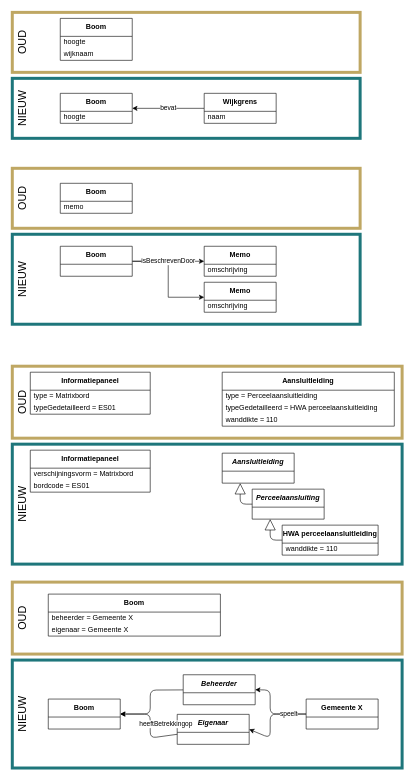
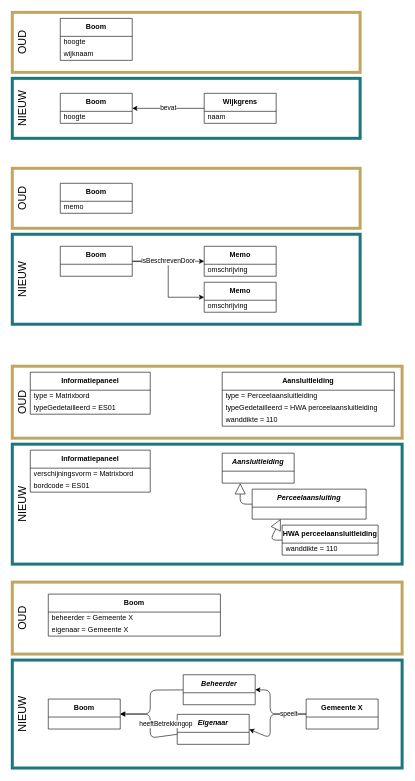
  <mxCell id="0" />
  <mxCell id="1" parent="0" />
  <mxCell id="2" value="&lt;font&gt;NIEUW&lt;/font&gt;" style="rounded=0;whiteSpace=wrap;html=1;fillColor=none;strokeColor=#1E767B;fontColor=#000000;fontSize=18;horizontal=0;align=center;verticalAlign=top;strokeWidth=5;" vertex="1" parent="1"><mxGeometry x="20" y="740" width="650" height="200" as="geometry" /></mxCell>
  <mxCell id="3" value="&lt;font&gt;OUD&lt;/font&gt;" style="rounded=0;whiteSpace=wrap;html=1;fillColor=none;strokeColor=#BFA763;fontColor=#000000;strokeWidth=5;align=center;verticalAlign=top;horizontal=0;fontSize=18;" vertex="1" parent="1"><mxGeometry x="20" y="610" width="650" height="120" as="geometry" /></mxCell>
  <mxCell id="4" value="&lt;font&gt;NIEUW&lt;/font&gt;" style="rounded=0;whiteSpace=wrap;html=1;fillColor=none;strokeColor=#1E767B;fontColor=#000000;fontSize=18;horizontal=0;align=center;verticalAlign=top;strokeWidth=5;" vertex="1" parent="1"><mxGeometry x="20" y="390" width="580" height="150" as="geometry" /></mxCell>
  <mxCell id="5" value="&lt;font&gt;OUD&lt;/font&gt;" style="rounded=0;whiteSpace=wrap;html=1;fillColor=none;strokeColor=#BFA763;fontColor=#000000;strokeWidth=5;align=center;verticalAlign=top;horizontal=0;fontSize=18;" vertex="1" parent="1"><mxGeometry x="20" y="280" width="580" height="100" as="geometry" /></mxCell>
  <mxCell id="6" value="&lt;font&gt;NIEUW&lt;/font&gt;" style="rounded=0;whiteSpace=wrap;html=1;fillColor=none;strokeColor=#1E767B;fontColor=#000000;fontSize=18;horizontal=0;align=center;verticalAlign=top;strokeWidth=5;" vertex="1" parent="1"><mxGeometry x="20" y="130" width="580" height="100" as="geometry" /></mxCell>
  <mxCell id="7" value="&lt;font&gt;OUD&lt;/font&gt;" style="rounded=0;whiteSpace=wrap;html=1;fillColor=none;strokeColor=#BFA763;fontColor=#000000;strokeWidth=5;align=center;verticalAlign=top;horizontal=0;fontSize=18;" vertex="1" parent="1"><mxGeometry x="20" y="20" width="580" height="100" as="geometry" /></mxCell>
  <mxCell id="8" value="&lt;b&gt;Boom&lt;/b&gt;" style="swimlane;fontStyle=0;align=center;verticalAlign=top;childLayout=stackLayout;horizontal=1;startSize=30;horizontalStack=0;resizeParent=1;resizeParentMax=0;resizeLast=0;collapsible=0;marginBottom=0;html=1;whiteSpace=wrap;" parent="1" vertex="1"><mxGeometry x="100" y="30" width="120" height="70" as="geometry" /></mxCell>
  <mxCell id="9" value="hoogte" style="text;html=1;strokeColor=none;fillColor=none;align=left;verticalAlign=middle;spacingLeft=4;spacingRight=4;overflow=hidden;rotatable=0;points=[[0,0.5],[1,0.5]];portConstraint=eastwest;whiteSpace=wrap;" parent="8" vertex="1"><mxGeometry y="30" width="120" height="20" as="geometry" /></mxCell>
  <mxCell id="10" value="wijknaam" style="text;html=1;strokeColor=none;fillColor=none;align=left;verticalAlign=middle;spacingLeft=4;spacingRight=4;overflow=hidden;rotatable=0;points=[[0,0.5],[1,0.5]];portConstraint=eastwest;whiteSpace=wrap;" parent="8" vertex="1"><mxGeometry y="50" width="120" height="20" as="geometry" /></mxCell>
  <mxCell id="11" value="&lt;b&gt;Boom&lt;/b&gt;" style="swimlane;fontStyle=0;align=center;verticalAlign=top;childLayout=stackLayout;horizontal=1;startSize=30;horizontalStack=0;resizeParent=1;resizeParentMax=0;resizeLast=0;collapsible=0;marginBottom=0;html=1;whiteSpace=wrap;" parent="1" vertex="1"><mxGeometry x="100" y="155" width="120" height="50" as="geometry" /></mxCell>
  <mxCell id="12" value="hoogte" style="text;html=1;strokeColor=none;fillColor=none;align=left;verticalAlign=middle;spacingLeft=4;spacingRight=4;overflow=hidden;rotatable=0;points=[[0,0.5],[1,0.5]];portConstraint=eastwest;whiteSpace=wrap;" parent="11" vertex="1"><mxGeometry y="30" width="120" height="20" as="geometry" /></mxCell>
  <mxCell id="13" value="bevat" style="edgeStyle=orthogonalEdgeStyle;rounded=0;orthogonalLoop=1;jettySize=auto;html=1;entryX=1;entryY=0.5;entryDx=0;entryDy=0;" parent="1" source="14" target="11" edge="1"><mxGeometry relative="1" as="geometry" /></mxCell>
  <mxCell id="14" value="&lt;b&gt;Wijkgrens&lt;/b&gt;" style="swimlane;fontStyle=0;align=center;verticalAlign=top;childLayout=stackLayout;horizontal=1;startSize=30;horizontalStack=0;resizeParent=1;resizeParentMax=0;resizeLast=0;collapsible=0;marginBottom=0;html=1;whiteSpace=wrap;" parent="1" vertex="1"><mxGeometry x="340" y="155" width="120" height="50" as="geometry" /></mxCell>
  <mxCell id="15" value="naam" style="text;html=1;strokeColor=none;fillColor=none;align=left;verticalAlign=middle;spacingLeft=4;spacingRight=4;overflow=hidden;rotatable=0;points=[[0,0.5],[1,0.5]];portConstraint=eastwest;whiteSpace=wrap;" parent="14" vertex="1"><mxGeometry y="30" width="120" height="20" as="geometry" /></mxCell>
  <mxCell id="16" value="&lt;b&gt;Boom&lt;/b&gt;" style="swimlane;fontStyle=0;align=center;verticalAlign=top;childLayout=stackLayout;horizontal=1;startSize=30;horizontalStack=0;resizeParent=1;resizeParentMax=0;resizeLast=0;collapsible=0;marginBottom=0;html=1;whiteSpace=wrap;" parent="1" vertex="1"><mxGeometry x="100" y="305" width="120" height="50" as="geometry" /></mxCell>
  <mxCell id="17" value="memo" style="text;html=1;strokeColor=none;fillColor=none;align=left;verticalAlign=middle;spacingLeft=4;spacingRight=4;overflow=hidden;rotatable=0;points=[[0,0.5],[1,0.5]];portConstraint=eastwest;whiteSpace=wrap;" parent="16" vertex="1"><mxGeometry y="30" width="120" height="20" as="geometry" /></mxCell>
  <mxCell id="18" style="edgeStyle=orthogonalEdgeStyle;rounded=0;orthogonalLoop=1;jettySize=auto;html=1;entryX=0;entryY=0.5;entryDx=0;entryDy=0;" parent="1" source="20" target="23" edge="1"><mxGeometry relative="1" as="geometry" /></mxCell>
  <mxCell id="19" value="isBeschrevenDoor" style="edgeStyle=orthogonalEdgeStyle;rounded=0;orthogonalLoop=1;jettySize=auto;html=1;entryX=0;entryY=0.5;entryDx=0;entryDy=0;" parent="1" source="20" target="21" edge="1"><mxGeometry relative="1" as="geometry" /></mxCell>
  <mxCell id="20" value="&lt;b&gt;Boom&lt;/b&gt;" style="swimlane;fontStyle=0;align=center;verticalAlign=top;childLayout=stackLayout;horizontal=1;startSize=30;horizontalStack=0;resizeParent=1;resizeParentMax=0;resizeLast=0;collapsible=0;marginBottom=0;html=1;whiteSpace=wrap;" parent="1" vertex="1"><mxGeometry x="100" y="410" width="120" height="50" as="geometry" /></mxCell>
  <mxCell id="21" value="&lt;b&gt;Memo&lt;/b&gt;" style="swimlane;fontStyle=0;align=center;verticalAlign=top;childLayout=stackLayout;horizontal=1;startSize=30;horizontalStack=0;resizeParent=1;resizeParentMax=0;resizeLast=0;collapsible=0;marginBottom=0;html=1;whiteSpace=wrap;" parent="1" vertex="1"><mxGeometry x="340" y="410" width="120" height="50" as="geometry" /></mxCell>
  <mxCell id="22" value="omschrijving" style="text;html=1;strokeColor=none;fillColor=none;align=left;verticalAlign=middle;spacingLeft=4;spacingRight=4;overflow=hidden;rotatable=0;points=[[0,0.5],[1,0.5]];portConstraint=eastwest;whiteSpace=wrap;" parent="21" vertex="1"><mxGeometry y="30" width="120" height="20" as="geometry" /></mxCell>
  <mxCell id="23" value="&lt;b&gt;Memo&lt;/b&gt;" style="swimlane;fontStyle=0;align=center;verticalAlign=top;childLayout=stackLayout;horizontal=1;startSize=30;horizontalStack=0;resizeParent=1;resizeParentMax=0;resizeLast=0;collapsible=0;marginBottom=0;html=1;whiteSpace=wrap;" parent="1" vertex="1"><mxGeometry x="340" y="470" width="120" height="50" as="geometry" /></mxCell>
  <mxCell id="24" value="omschrijving" style="text;html=1;strokeColor=none;fillColor=none;align=left;verticalAlign=middle;spacingLeft=4;spacingRight=4;overflow=hidden;rotatable=0;points=[[0,0.5],[1,0.5]];portConstraint=eastwest;whiteSpace=wrap;" parent="23" vertex="1"><mxGeometry y="30" width="120" height="20" as="geometry" /></mxCell>
  <mxCell id="25" value="&lt;b&gt;Informatiepaneel&lt;/b&gt;" style="swimlane;fontStyle=0;align=center;verticalAlign=top;childLayout=stackLayout;horizontal=1;startSize=30;horizontalStack=0;resizeParent=1;resizeParentMax=0;resizeLast=0;collapsible=0;marginBottom=0;html=1;whiteSpace=wrap;" vertex="1" parent="1"><mxGeometry x="50" y="620" width="200" height="70" as="geometry" /></mxCell>
  <mxCell id="26" value="type = Matrixbord" style="text;html=1;strokeColor=none;fillColor=none;align=left;verticalAlign=middle;spacingLeft=4;spacingRight=4;overflow=hidden;rotatable=0;points=[[0,0.5],[1,0.5]];portConstraint=eastwest;whiteSpace=wrap;" vertex="1" parent="25"><mxGeometry y="30" width="200" height="20" as="geometry" /></mxCell>
  <mxCell id="27" value="typeGedetailleerd = ES01" style="text;html=1;strokeColor=none;fillColor=none;align=left;verticalAlign=middle;spacingLeft=4;spacingRight=4;overflow=hidden;rotatable=0;points=[[0,0.5],[1,0.5]];portConstraint=eastwest;whiteSpace=wrap;" vertex="1" parent="25"><mxGeometry y="50" width="200" height="20" as="geometry" /></mxCell>
  <mxCell id="28" value="&lt;b&gt;Informatiepaneel&lt;/b&gt;" style="swimlane;fontStyle=0;align=center;verticalAlign=top;childLayout=stackLayout;horizontal=1;startSize=30;horizontalStack=0;resizeParent=1;resizeParentMax=0;resizeLast=0;collapsible=0;marginBottom=0;html=1;whiteSpace=wrap;" vertex="1" parent="1"><mxGeometry x="50" y="750" width="200" height="70" as="geometry" /></mxCell>
  <mxCell id="29" value="verschijningsvorm = Matrixbord" style="text;html=1;strokeColor=none;fillColor=none;align=left;verticalAlign=middle;spacingLeft=4;spacingRight=4;overflow=hidden;rotatable=0;points=[[0,0.5],[1,0.5]];portConstraint=eastwest;whiteSpace=wrap;" vertex="1" parent="28"><mxGeometry y="30" width="200" height="20" as="geometry" /></mxCell>
  <mxCell id="30" value="bordcode = ES01&amp;nbsp;" style="text;html=1;strokeColor=none;fillColor=none;align=left;verticalAlign=middle;spacingLeft=4;spacingRight=4;overflow=hidden;rotatable=0;points=[[0,0.5],[1,0.5]];portConstraint=eastwest;whiteSpace=wrap;" vertex="1" parent="28"><mxGeometry y="50" width="200" height="20" as="geometry" /></mxCell>
  <mxCell id="31" value="&lt;b&gt;HWA perceelaansluitleiding&lt;/b&gt;" style="swimlane;fontStyle=0;align=center;verticalAlign=top;childLayout=stackLayout;horizontal=1;startSize=30;horizontalStack=0;resizeParent=1;resizeParentMax=0;resizeLast=0;collapsible=0;marginBottom=0;html=1;whiteSpace=wrap;" vertex="1" parent="1"><mxGeometry x="470" y="875" width="160" height="50" as="geometry" /></mxCell>
  <mxCell id="32" value="wanddikte = 110" style="text;html=1;strokeColor=none;fillColor=none;align=left;verticalAlign=middle;spacingLeft=4;spacingRight=4;overflow=hidden;rotatable=0;points=[[0,0.5],[1,0.5]];portConstraint=eastwest;whiteSpace=wrap;" vertex="1" parent="31"><mxGeometry y="30" width="160" height="20" as="geometry" /></mxCell>
  <mxCell id="33" value="&lt;b&gt;Aansluitleiding&lt;/b&gt;" style="swimlane;fontStyle=0;align=center;verticalAlign=top;childLayout=stackLayout;horizontal=1;startSize=30;horizontalStack=0;resizeParent=1;resizeParentMax=0;resizeLast=0;collapsible=0;marginBottom=0;html=1;whiteSpace=wrap;" vertex="1" parent="1"><mxGeometry x="370" y="620" width="287" height="90" as="geometry" /></mxCell>
  <mxCell id="34" value="type = Perceelaansluitleiding" style="text;html=1;strokeColor=none;fillColor=none;align=left;verticalAlign=middle;spacingLeft=4;spacingRight=4;overflow=hidden;rotatable=0;points=[[0,0.5],[1,0.5]];portConstraint=eastwest;whiteSpace=wrap;" vertex="1" parent="33"><mxGeometry y="30" width="287" height="20" as="geometry" /></mxCell>
  <mxCell id="35" value="typeGedetailleerd = HWA perceelaansluitleiding" style="text;html=1;strokeColor=none;fillColor=none;align=left;verticalAlign=middle;spacingLeft=4;spacingRight=4;overflow=hidden;rotatable=0;points=[[0,0.5],[1,0.5]];portConstraint=eastwest;whiteSpace=wrap;" vertex="1" parent="33"><mxGeometry y="50" width="287" height="20" as="geometry" /></mxCell>
  <mxCell id="36" value="wanddikte = 110" style="text;html=1;strokeColor=none;fillColor=none;align=left;verticalAlign=middle;spacingLeft=4;spacingRight=4;overflow=hidden;rotatable=0;points=[[0,0.5],[1,0.5]];portConstraint=eastwest;whiteSpace=wrap;" vertex="1" parent="33"><mxGeometry y="70" width="287" height="20" as="geometry" /></mxCell>
- <mxCell id="37" value="&lt;b&gt;Perceelaansluiting&lt;/b&gt;" style="swimlane;fontStyle=2;align=center;verticalAlign=top;childLayout=stackLayout;horizontal=1;startSize=30;horizontalStack=0;resizeParent=1;resizeParentMax=0;resizeLast=0;collapsible=0;marginBottom=0;html=1;whiteSpace=wrap;" vertex="1" parent="1"><mxGeometry x="420" y="815" width="120" height="50" as="geometry" /></mxCell>
+ <mxCell id="37" value="&lt;b&gt;Perceelaansluiting&lt;/b&gt;" style="swimlane;fontStyle=2;align=center;verticalAlign=top;childLayout=stackLayout;horizontal=1;startSize=30;horizontalStack=0;resizeParent=1;resizeParentMax=0;resizeLast=0;collapsible=0;marginBottom=0;html=1;whiteSpace=wrap;" vertex="1" parent="1"><mxGeometry x="420" y="815" width="190" height="50" as="geometry" /></mxCell>
  <mxCell id="38" value="&lt;b&gt;Aansluitleiding&lt;/b&gt;" style="swimlane;fontStyle=2;align=center;verticalAlign=top;childLayout=stackLayout;horizontal=1;startSize=30;horizontalStack=0;resizeParent=1;resizeParentMax=0;resizeLast=0;collapsible=0;marginBottom=0;html=1;whiteSpace=wrap;" vertex="1" parent="1"><mxGeometry x="370" y="755" width="120" height="50" as="geometry" /></mxCell>
  <mxCell id="39" value="" style="endArrow=block;endSize=16;endFill=0;html=1;entryX=0.25;entryY=1;entryDx=0;entryDy=0;exitX=0;exitY=0.5;exitDx=0;exitDy=0;" edge="1" parent="1" source="37" target="38"><mxGeometry width="160" relative="1" as="geometry"><mxPoint x="240" y="765" as="sourcePoint" /><mxPoint x="400" y="765" as="targetPoint" /><Array as="points"><mxPoint x="400" y="840" /></Array></mxGeometry></mxCell>
  <mxCell id="40" value="" style="endArrow=block;endSize=16;endFill=0;html=1;entryX=0.25;entryY=1;entryDx=0;entryDy=0;exitX=0;exitY=0.5;exitDx=0;exitDy=0;" edge="1" parent="1" source="31" target="37"><mxGeometry width="160" relative="1" as="geometry"><mxPoint x="450" y="850" as="sourcePoint" /><mxPoint x="410" y="815" as="targetPoint" /><Array as="points"><mxPoint x="470" y="900" /><mxPoint x="450" y="900" /></Array></mxGeometry></mxCell>
  <mxCell id="41" value="&lt;font&gt;NIEUW&lt;/font&gt;" style="rounded=0;whiteSpace=wrap;html=1;fillColor=none;strokeColor=#1E767B;fontColor=#000000;fontSize=18;horizontal=0;align=center;verticalAlign=top;strokeWidth=5;" vertex="1" parent="1"><mxGeometry x="20" y="1100" width="650" height="180" as="geometry" /></mxCell>
  <mxCell id="42" value="&lt;font&gt;OUD&lt;/font&gt;" style="rounded=0;whiteSpace=wrap;html=1;fillColor=none;strokeColor=#BFA763;fontColor=#000000;strokeWidth=5;align=center;verticalAlign=top;horizontal=0;fontSize=18;" vertex="1" parent="1"><mxGeometry x="20" y="970" width="650" height="120" as="geometry" /></mxCell>
  <mxCell id="43" value="&lt;b&gt;&lt;i&gt;Eigenaar&lt;/i&gt;&lt;/b&gt;" style="swimlane;fontStyle=0;align=center;verticalAlign=top;childLayout=stackLayout;horizontal=1;startSize=30;horizontalStack=0;resizeParent=1;resizeParentMax=0;resizeLast=0;collapsible=0;marginBottom=0;html=1;whiteSpace=wrap;" vertex="1" parent="1"><mxGeometry x="295" y="1190.5" width="120" height="50" as="geometry" /></mxCell>
  <mxCell id="44" value="&lt;b&gt;Boom&lt;/b&gt;" style="swimlane;fontStyle=0;align=center;verticalAlign=top;childLayout=stackLayout;horizontal=1;startSize=30;horizontalStack=0;resizeParent=1;resizeParentMax=0;resizeLast=0;collapsible=0;marginBottom=0;html=1;whiteSpace=wrap;" vertex="1" parent="1"><mxGeometry x="80" y="990" width="287" height="70" as="geometry" /></mxCell>
  <mxCell id="45" value="beheerder = Gemeente X" style="text;html=1;strokeColor=none;fillColor=none;align=left;verticalAlign=middle;spacingLeft=4;spacingRight=4;overflow=hidden;rotatable=0;points=[[0,0.5],[1,0.5]];portConstraint=eastwest;whiteSpace=wrap;" vertex="1" parent="44"><mxGeometry y="30" width="287" height="20" as="geometry" /></mxCell>
  <mxCell id="46" value="eigenaar = Gemeente X" style="text;html=1;strokeColor=none;fillColor=none;align=left;verticalAlign=middle;spacingLeft=4;spacingRight=4;overflow=hidden;rotatable=0;points=[[0,0.5],[1,0.5]];portConstraint=eastwest;whiteSpace=wrap;" vertex="1" parent="44"><mxGeometry y="50" width="287" height="20" as="geometry" /></mxCell>
  <mxCell id="47" style="edgeStyle=none;html=1;entryX=1;entryY=0.5;entryDx=0;entryDy=0;" edge="1" parent="1" source="48" target="52"><mxGeometry relative="1" as="geometry"><Array as="points"><mxPoint x="250" y="1150" /><mxPoint x="250" y="1190" /></Array></mxGeometry></mxCell>
  <mxCell id="48" value="&lt;span style=&quot;&quot;&gt;&lt;b&gt;&lt;i&gt;Beheerder&lt;/i&gt;&lt;/b&gt;&lt;/span&gt;" style="swimlane;fontStyle=0;align=center;verticalAlign=top;childLayout=stackLayout;horizontal=1;startSize=30;horizontalStack=0;resizeParent=1;resizeParentMax=0;resizeLast=0;collapsible=0;marginBottom=0;html=1;whiteSpace=wrap;" vertex="1" parent="1"><mxGeometry x="305" y="1124.5" width="120" height="50" as="geometry" /></mxCell>
  <mxCell id="49" style="edgeStyle=none;html=1;entryX=1;entryY=0.5;entryDx=0;entryDy=0;exitX=0;exitY=0.5;exitDx=0;exitDy=0;" edge="1" parent="1" source="51" target="48"><mxGeometry relative="1" as="geometry"><Array as="points"><mxPoint x="450" y="1190" /><mxPoint x="450" y="1150" /></Array></mxGeometry></mxCell>
  <mxCell id="50" value="speelt" style="edgeStyle=none;html=1;entryX=1;entryY=0.5;entryDx=0;entryDy=0;exitX=0;exitY=0.5;exitDx=0;exitDy=0;" edge="1" parent="1" source="51" target="43"><mxGeometry x="-0.586" relative="1" as="geometry"><Array as="points"><mxPoint x="450" y="1190" /><mxPoint x="450" y="1230" /></Array><mxPoint as="offset" /></mxGeometry></mxCell>
  <mxCell id="51" value="&lt;b style=&quot;font-style: normal;&quot;&gt;Gemeente X&lt;/b&gt;" style="swimlane;fontStyle=2;align=center;verticalAlign=top;childLayout=stackLayout;horizontal=1;startSize=30;horizontalStack=0;resizeParent=1;resizeParentMax=0;resizeLast=0;collapsible=0;marginBottom=0;html=1;whiteSpace=wrap;" vertex="1" parent="1"><mxGeometry x="510" y="1165" width="120" height="50" as="geometry" /></mxCell>
  <mxCell id="52" value="&lt;b&gt;Boom&lt;/b&gt;" style="swimlane;fontStyle=0;align=center;verticalAlign=top;childLayout=stackLayout;horizontal=1;startSize=30;horizontalStack=0;resizeParent=1;resizeParentMax=0;resizeLast=0;collapsible=0;marginBottom=0;html=1;whiteSpace=wrap;" vertex="1" parent="1"><mxGeometry x="80" y="1165" width="120" height="50" as="geometry" /></mxCell>
  <mxCell id="53" value="heeftBetrekkingop" style="edgeStyle=none;html=1;entryX=1;entryY=0.5;entryDx=0;entryDy=0;" edge="1" parent="1" source="43" target="52"><mxGeometry x="0.2" y="-13" relative="1" as="geometry"><Array as="points"><mxPoint x="250" y="1230" /><mxPoint x="250" y="1190" /></Array><mxPoint x="13" y="13" as="offset" /></mxGeometry></mxCell>
